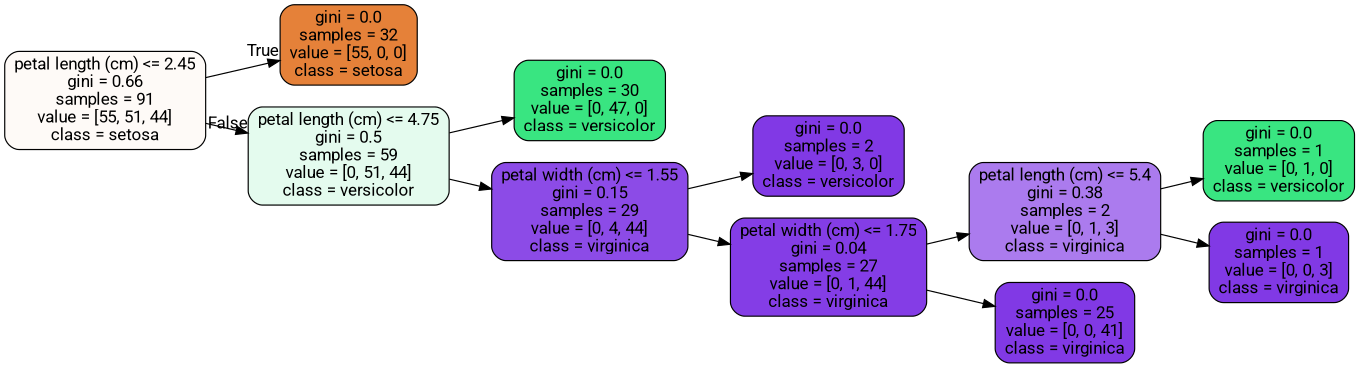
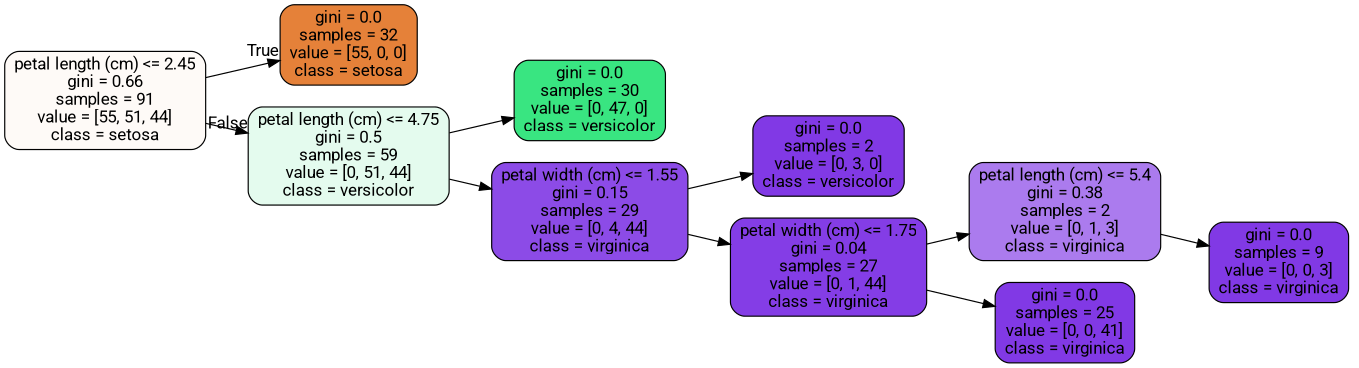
  digraph {
    fontname=Roboto
    rankdir=LR
    node [color=black fillcolor="#8139e5" fontname=Roboto shape=box style="filled, rounded"]
    edge [fontname=Roboto]
    n1 [fillcolor="#fefaf7" label="petal length (cm) <= 2.45\ngini = 0.66\nsamples = 91\nvalue = [55, 51, 44]\nclass = setosa"]
    n2 [fillcolor="#e58139" label="gini = 0.0\nsamples = 32\nvalue = [55, 0, 0]\nclass = setosa"]
    n3 [fillcolor="#e4fbee" label="petal length (cm) <= 4.75\ngini = 0.5\nsamples = 59\nvalue = [0, 51, 44]\nclass = versicolor"]
    n4 [fillcolor="#39e581" label="gini = 0.0\nsamples = 30\nvalue = [0, 47, 0]\nclass = versicolor"]
    n5 [fillcolor="#8c4be7" label="petal width (cm) <= 1.55\ngini = 0.15\nsamples = 29\nvalue = [0, 4, 44]\nclass = virginica"]
    n6 [label="gini = 0.0\nsamples = 2\nvalue = [0, 3, 0]\nclass = versicolor"]
    n7 [fillcolor="#843de6" label="petal width (cm) <= 1.75\ngini = 0.04\nsamples = 27\nvalue = [0, 1, 44]\nclass = virginica"]
    n8 [fillcolor="#ab7bee" label="petal length (cm) <= 5.4\ngini = 0.38\nsamples = 2\nvalue = [0, 1, 3]\nclass = virginica"]
    n9 [label="gini = 0.0\nsamples = 25\nvalue = [0, 0, 41]\nclass = virginica"]
-   n10 [fillcolor="#39e581" label="gini = 0.0\nsamples = 1\nvalue = [0, 1, 0]\nclass = versicolor"]
-   n11 [label="gini = 0.0\nsamples = 1\nvalue = [0, 0, 3]\nclass = virginica"]
+   n11 [label="gini = 0.0\nsamples = 9\nvalue = [0, 0, 3]\nclass = virginica"]
    n1 -> n2 [headlabel=True labelangle=45 labeldistance=2.5]
    n1 -> n3 [headlabel=False labelangle=-45 labeldistance=2.5]
    n3 -> n4
    n3 -> n5
    n5 -> n6
    n5 -> n7
    n7 -> n8
    n7 -> n9
-   n8 -> n10
    n8 -> n11
  }
